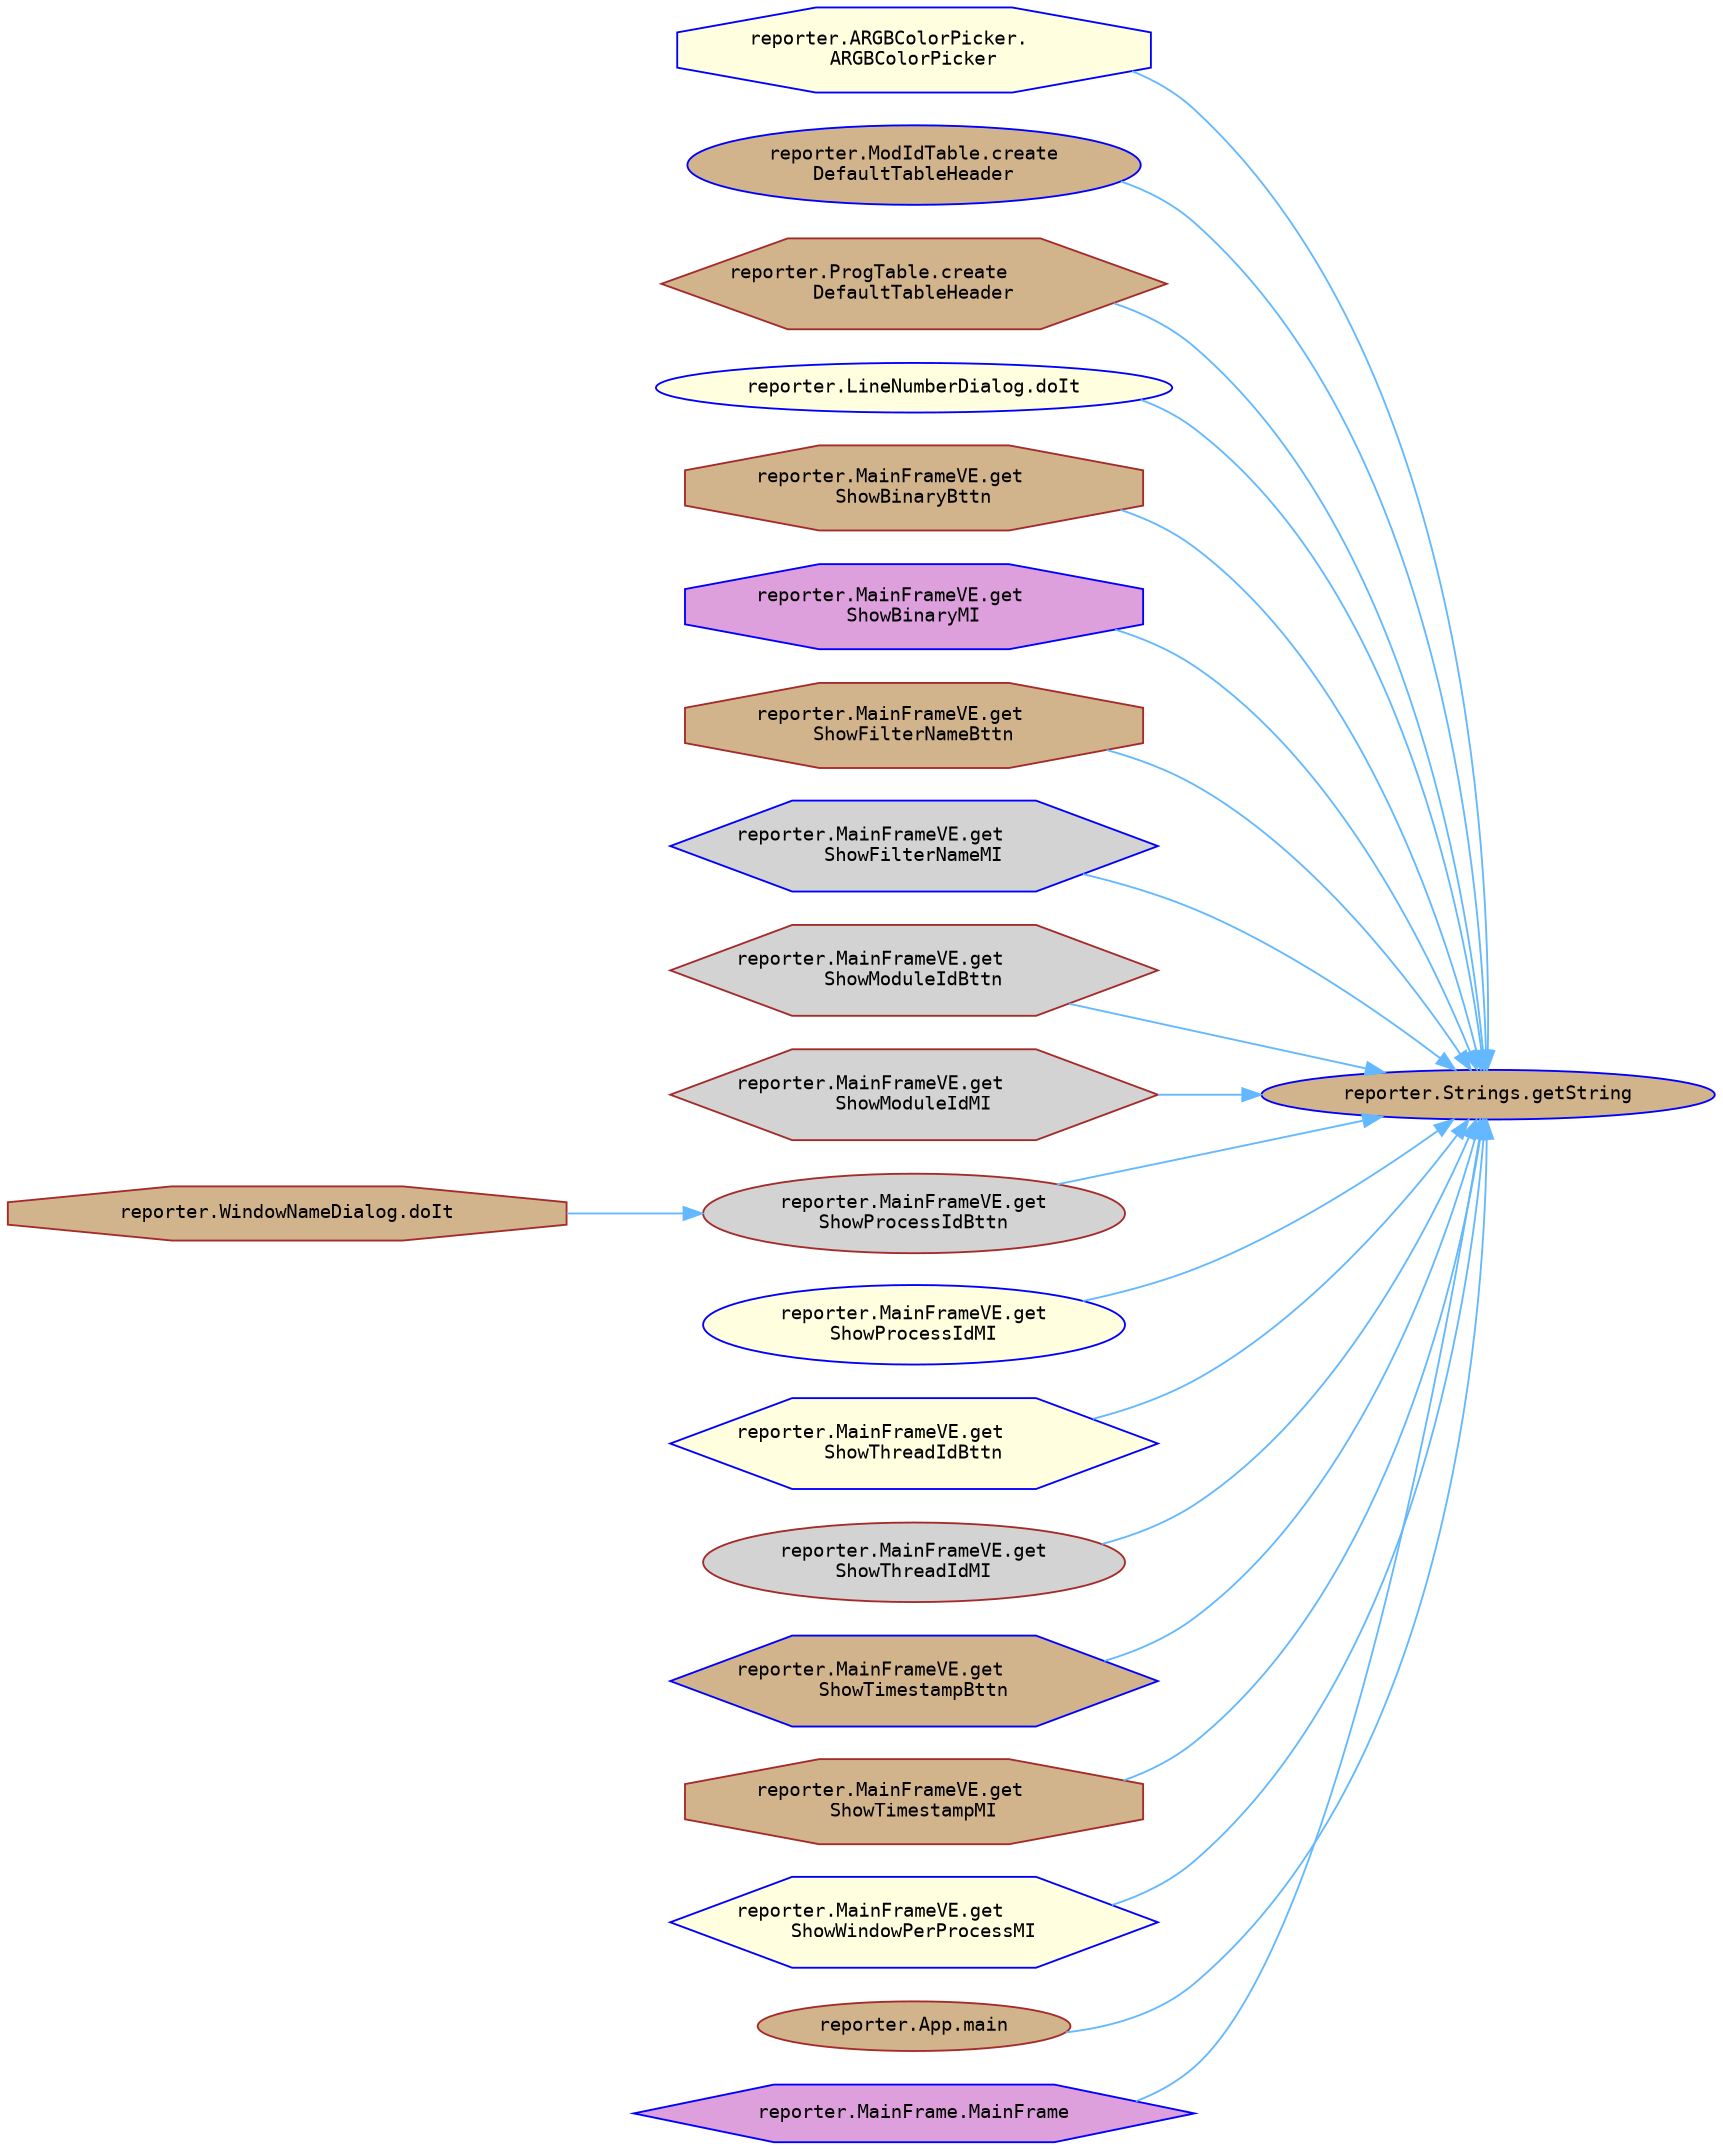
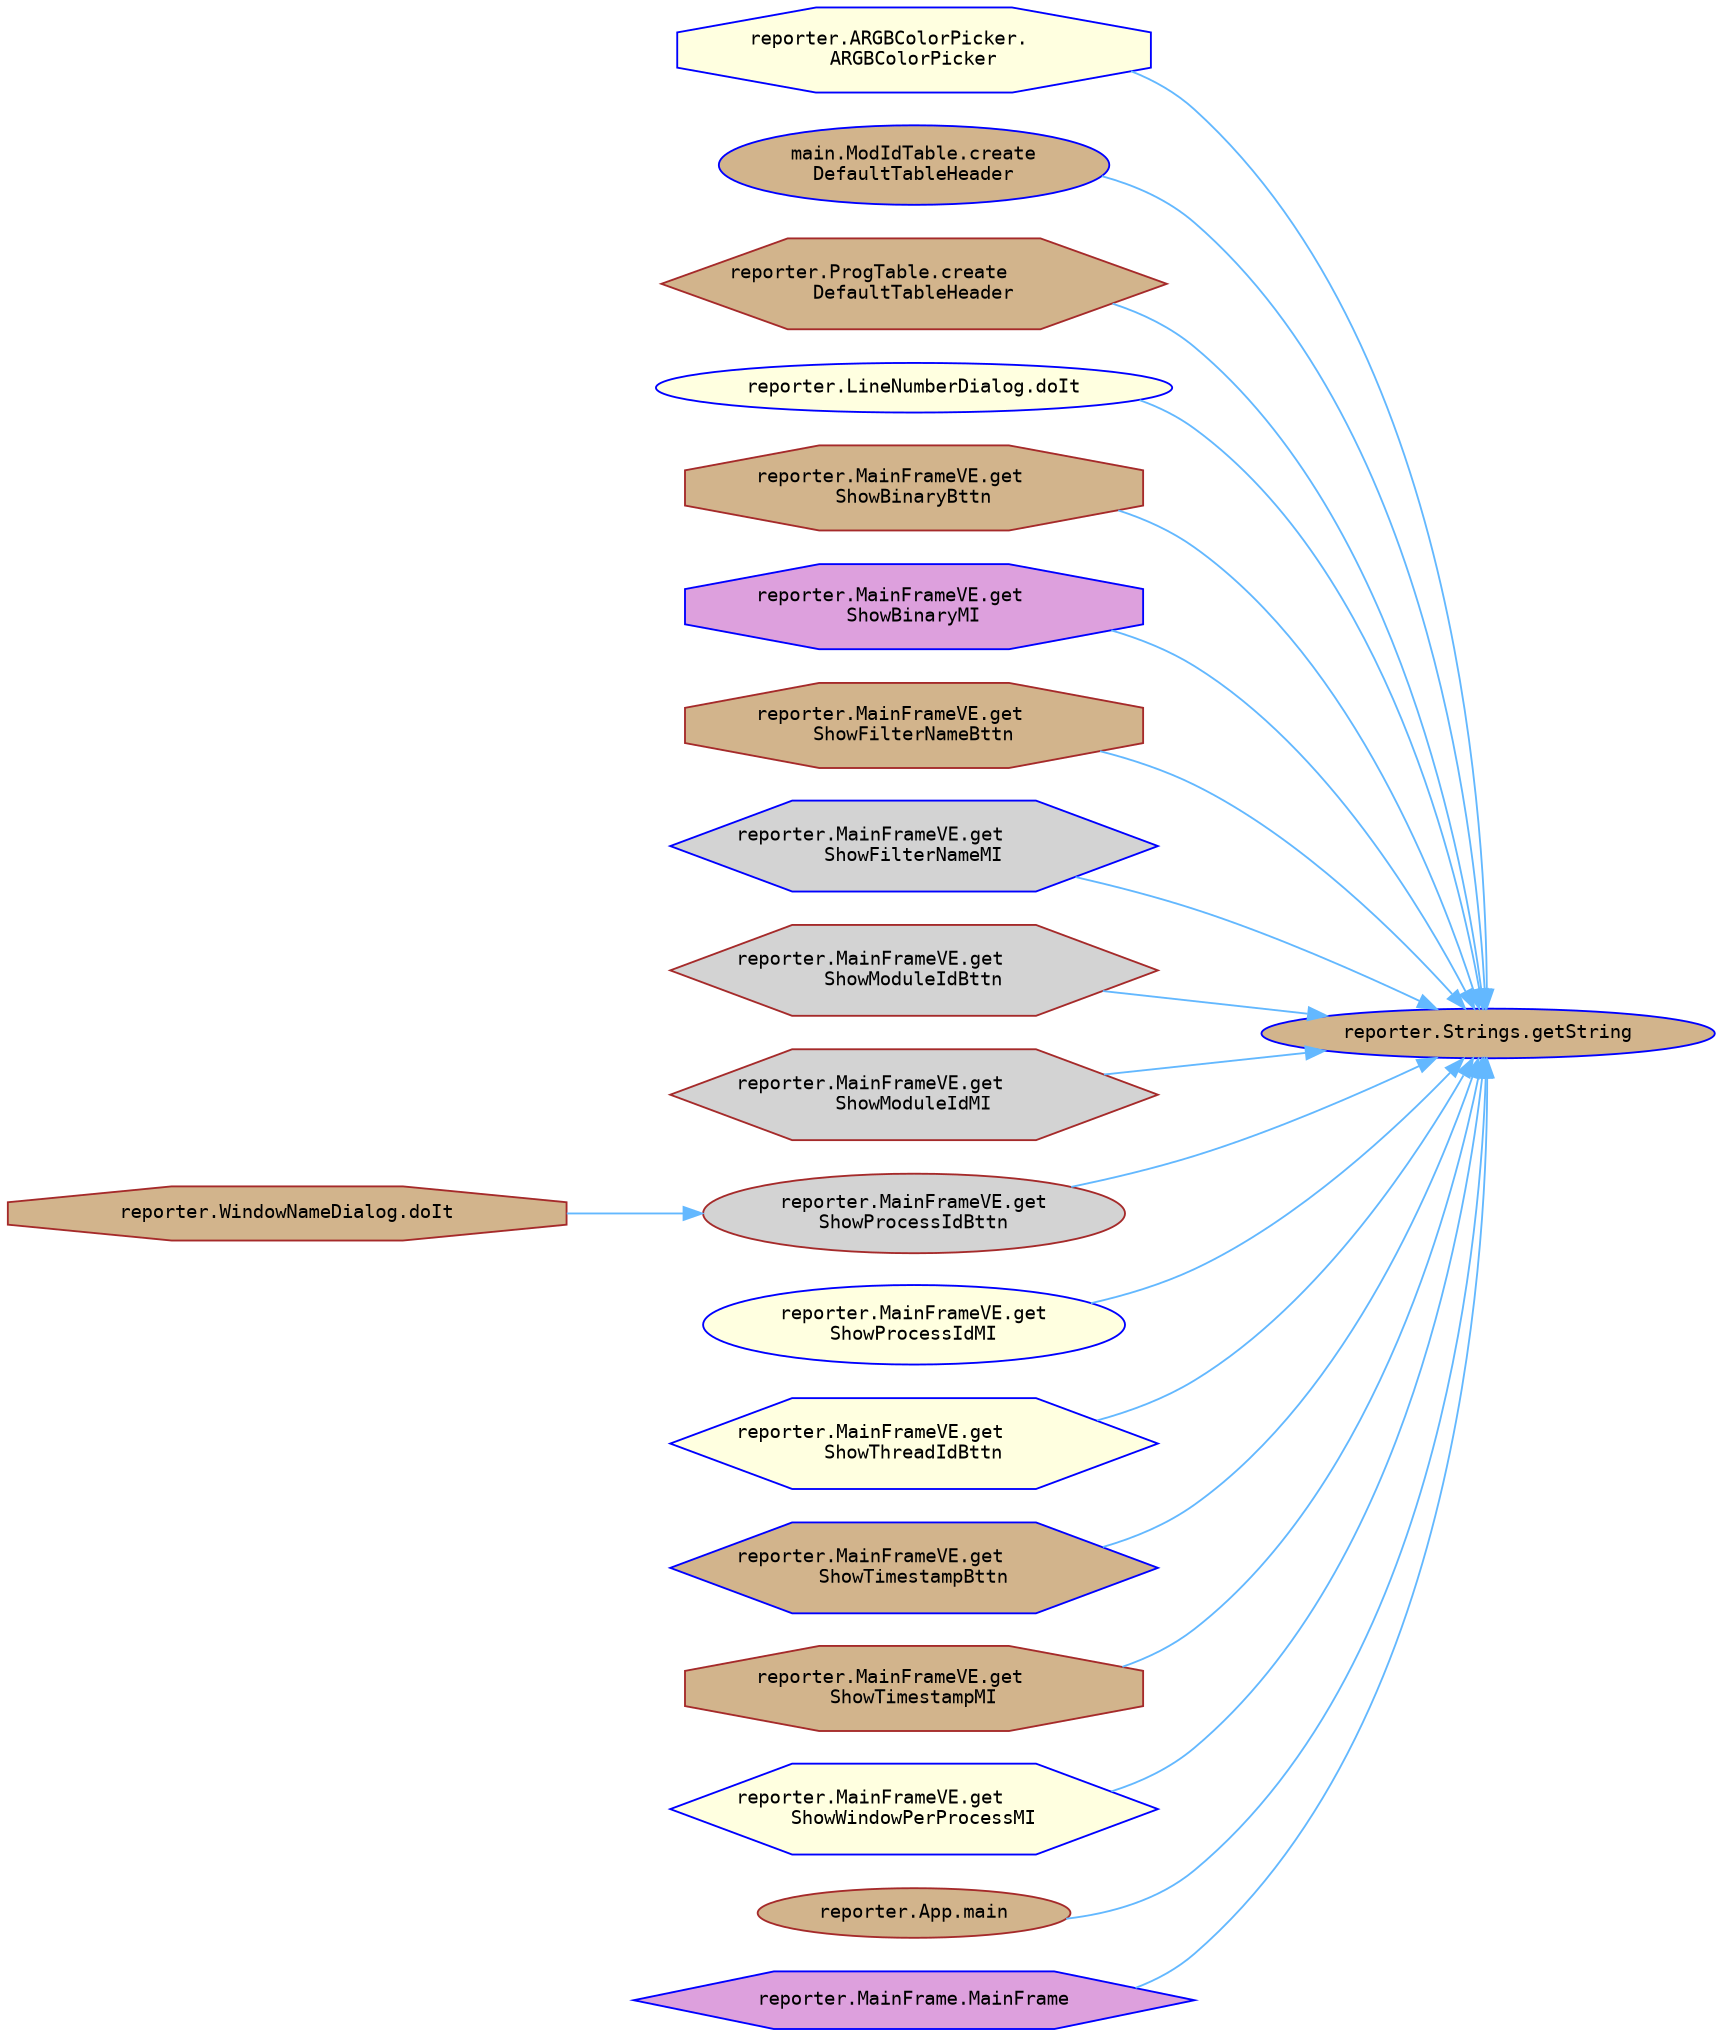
  digraph {
    fontname="DejaVu Sans Mono"
    rankdir=RL
    node [color=blue fillcolor=tan fontname="DejaVu Sans Mono" fontsize=10 shape=hexagon style=filled]
    edge [color=steelblue1 dir=back fontname="DejaVu Sans Mono" fontsize=10 labelfontname=Helvetica labelfontsize=10 style=solid]
    n1 [fontcolor=black height=0.2 label="reporter.Strings.getString" shape=ellipse width=0.4]
    n2 [fillcolor=lightyellow height=0.2 label="reporter.ARGBColorPicker.\lARGBColorPicker" shape=octagon width=0.4]
-   n3 [height=0.2 label="reporter.ModIdTable.create\lDefaultTableHeader" shape=ellipse width=0.4]
+   n3 [height=0.2 label="main.ModIdTable.create\lDefaultTableHeader" shape=ellipse width=0.4]
    n4 [color=brown height=0.2 label="reporter.ProgTable.create\lDefaultTableHeader" width=0.4]
    n5 [fillcolor=lightyellow height=0.2 label="reporter.LineNumberDialog.doIt" shape=ellipse width=0.4]
    n6 [color=brown height=0.2 label="reporter.MainFrameVE.get\lShowBinaryBttn" shape=octagon width=0.4]
    n7 [fillcolor=plum height=0.2 label="reporter.MainFrameVE.get\lShowBinaryMI" shape=octagon width=0.4]
    n8 [color=brown height=0.2 label="reporter.MainFrameVE.get\lShowFilterNameBttn" shape=octagon width=0.4]
    n9 [fillcolor=lightgrey height=0.2 label="reporter.MainFrameVE.get\lShowFilterNameMI" width=0.4]
    n10 [color=brown fillcolor=lightgrey height=0.2 label="reporter.MainFrameVE.get\lShowModuleIdBttn" width=0.4]
    n11 [color=brown fillcolor=lightgrey height=0.2 label="reporter.MainFrameVE.get\lShowModuleIdMI" width=0.4]
    n12 [color=brown fillcolor=lightgrey height=0.2 label="reporter.MainFrameVE.get\lShowProcessIdBttn" shape=ellipse width=0.4]
    n13 [fillcolor=lightyellow height=0.2 label="reporter.MainFrameVE.get\lShowProcessIdMI" shape=ellipse width=0.4]
    n14 [fillcolor=lightyellow height=0.2 label="reporter.MainFrameVE.get\lShowThreadIdBttn" width=0.4]
-   n15 [color=brown fillcolor=lightgrey height=0.2 label="reporter.MainFrameVE.get\lShowThreadIdMI" shape=ellipse width=0.4]
    n16 [height=0.2 label="reporter.MainFrameVE.get\lShowTimestampBttn" width=0.4]
    n17 [color=brown height=0.2 label="reporter.MainFrameVE.get\lShowTimestampMI" shape=octagon width=0.4]
    n18 [fillcolor=lightyellow height=0.2 label="reporter.MainFrameVE.get\lShowWindowPerProcessMI" width=0.4]
    n19 [color=brown height=0.2 label="reporter.App.main" shape=ellipse width=0.4]
    n20 [fillcolor=plum height=0.2 label="reporter.MainFrame.MainFrame" width=0.4]
    n21 [color=brown height=0.2 label="reporter.WindowNameDialog.doIt" shape=octagon width=0.4]
    n1 -> n2
    n1 -> n3
    n1 -> n4
    n1 -> n5
    n1 -> n6
    n1 -> n7
    n1 -> n8
    n1 -> n9
    n1 -> n10
    n1 -> n11
    n1 -> n12
    n1 -> n13
    n1 -> n14
-   n1 -> n15
    n1 -> n16
    n1 -> n17
    n1 -> n18
    n1 -> n19
    n1 -> n20
    n12 -> n21
  }
